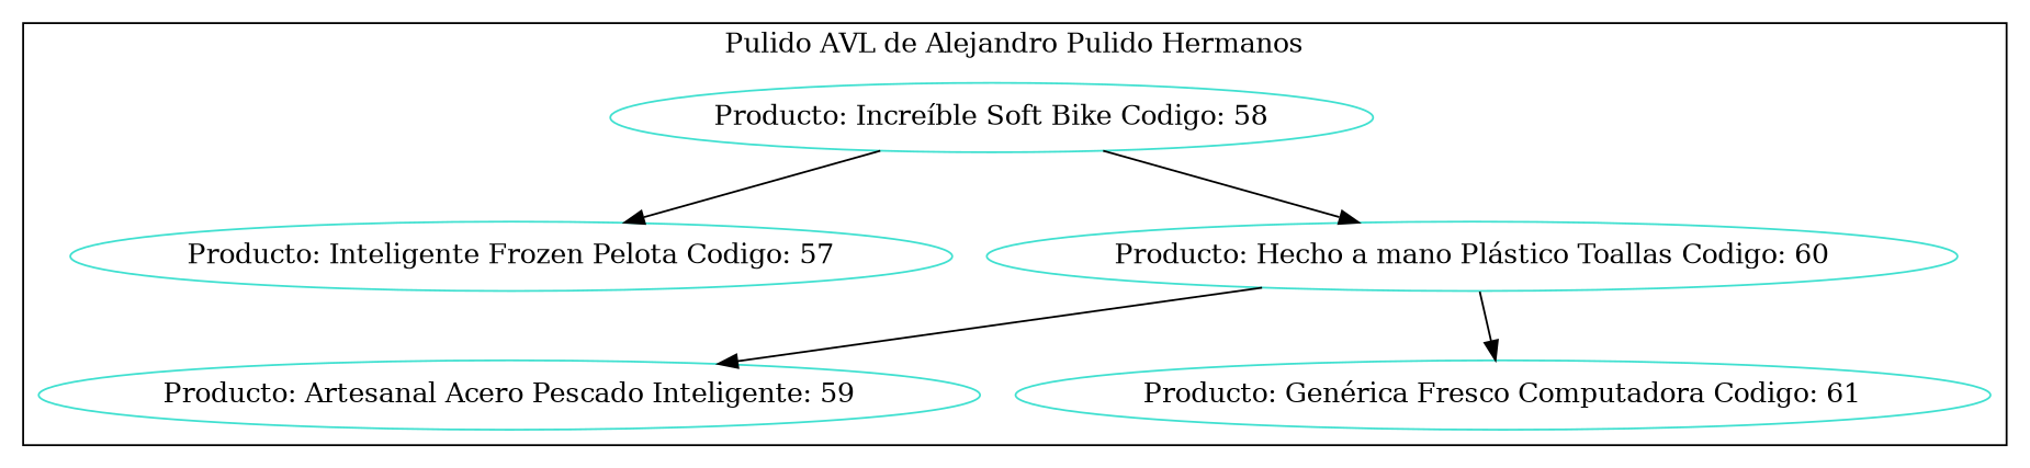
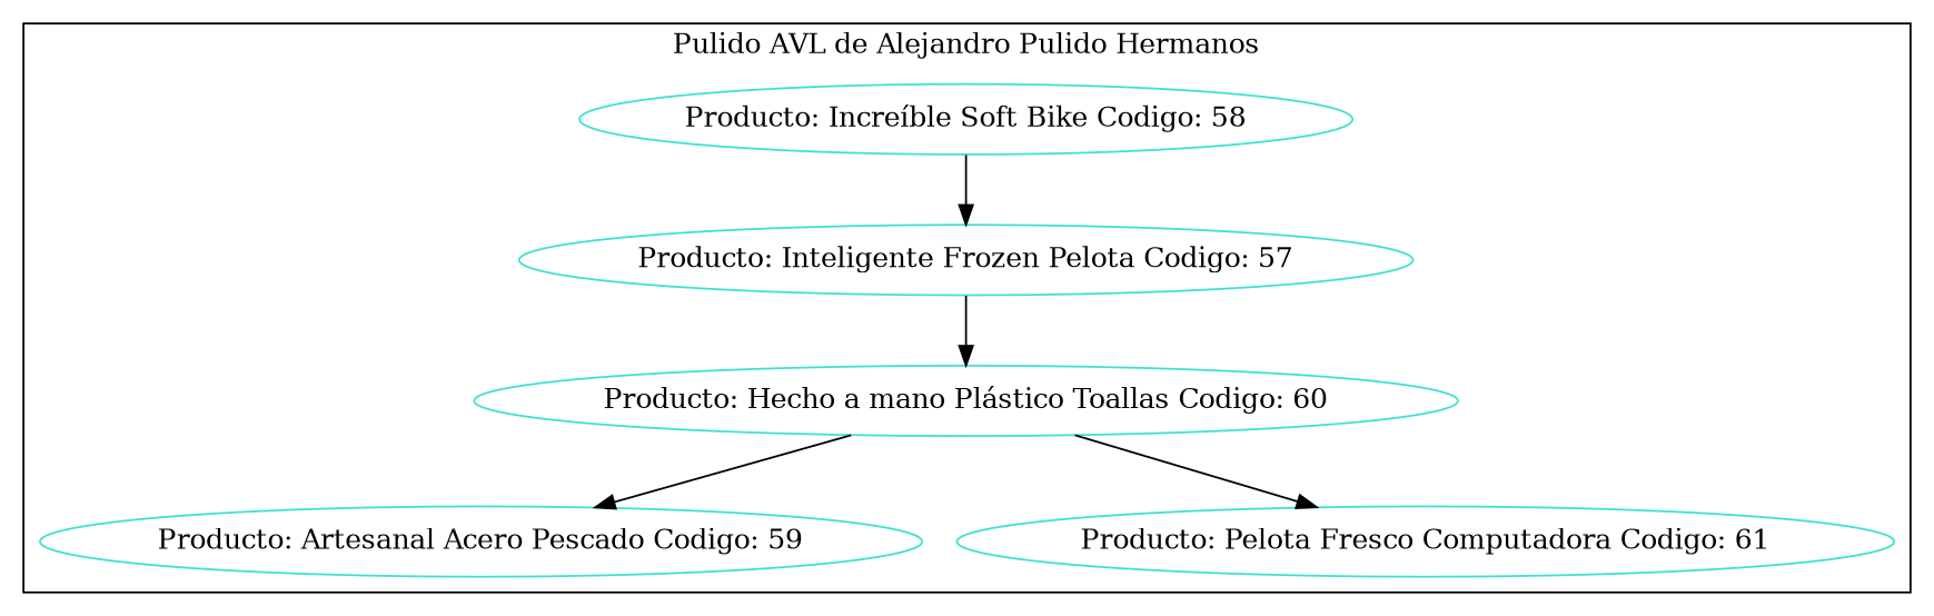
  digraph {
    node [color=turquoise]
    n1 [label="Producto: Increíble Soft Bike Codigo: 58"]
    n2 [label="Producto: Inteligente Frozen Pelota Codigo: 57"]
    n3 [label="Producto: Hecho a mano Plástico Toallas Codigo: 60"]
-   n4 [label="Producto: Artesanal Acero Pescado Inteligente: 59"]
-   n5 [label="Producto: Genérica Fresco Computadora Codigo: 61"]
+   n4 [label="Producto: Artesanal Acero Pescado Codigo: 59"]
+   n5 [label="Producto: Pelota Fresco Computadora Codigo: 61"]
    subgraph cluster_1 {
      color=black
      label="Pulido AVL de Alejandro Pulido Hermanos"
      n1
      n2
      n3
      n4
      n5
    }
    n1 -> n2
-   n1 -> n3
+   n2 -> n3
    n3 -> n4
    n3 -> n5
  }
